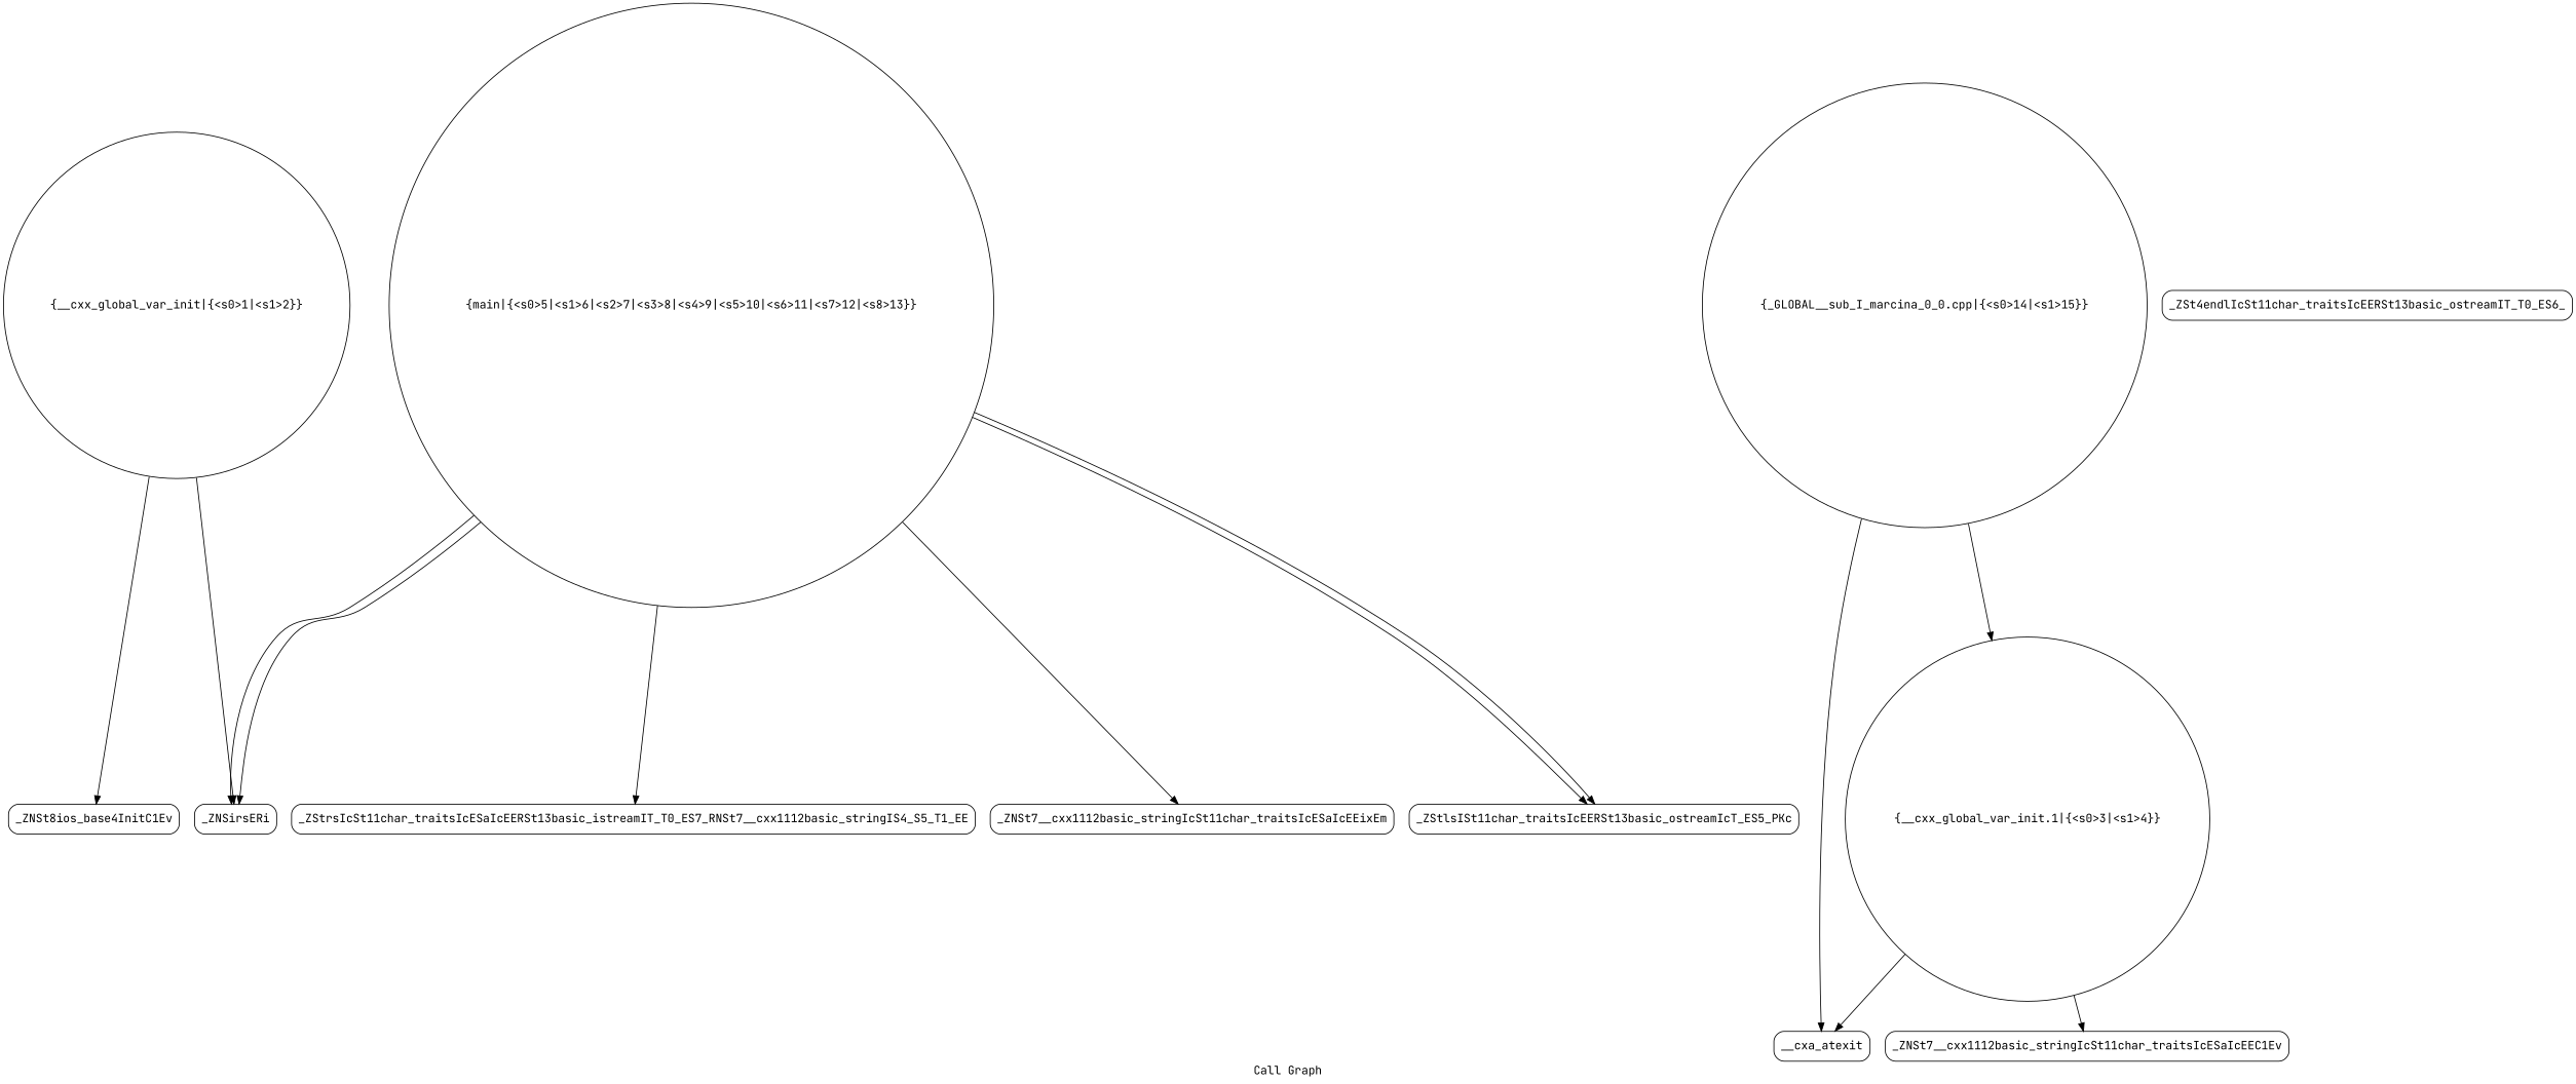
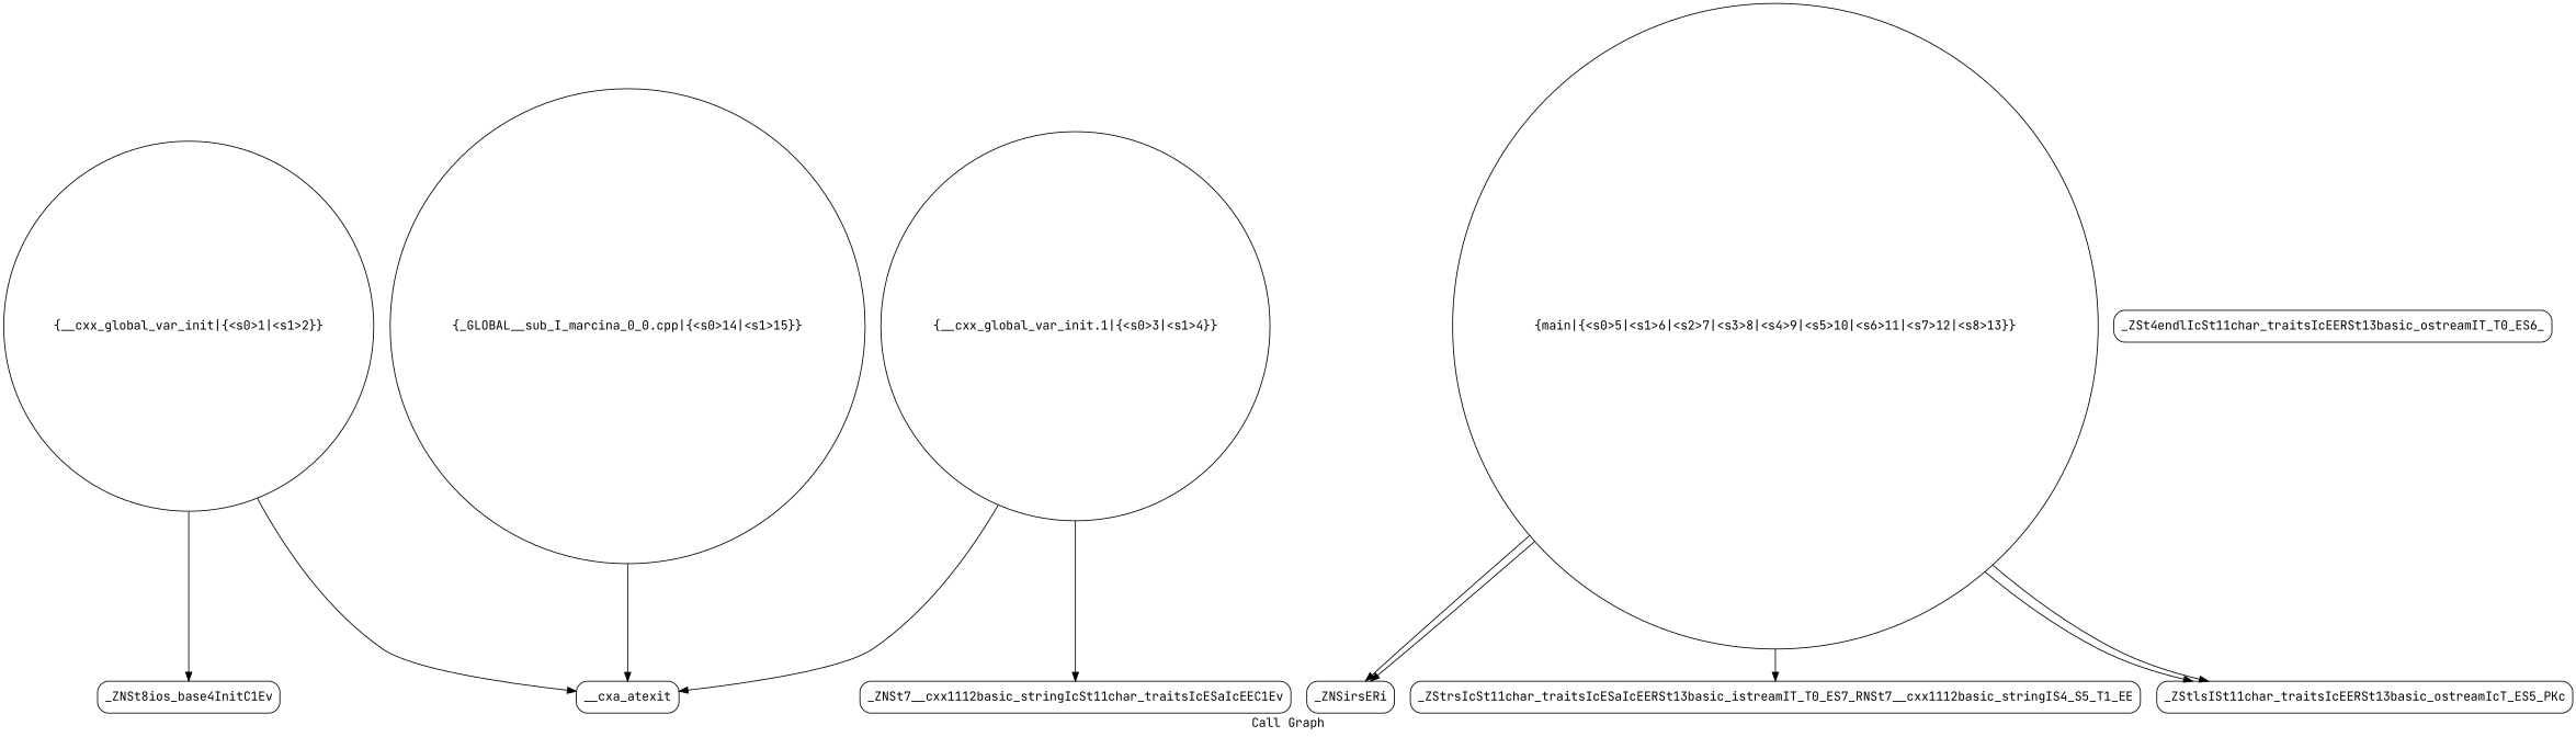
  digraph {
    fontname="JetBrains Mono"
    label="Call Graph"
    node [fontname="JetBrains Mono" shape=Mrecord]
    edge [color=black fontname="JetBrains Mono" tailport=s0]
    n1 [label="{__cxx_global_var_init|{<s0>1|<s1>2}}" shape=circle]
    n2 [label="{_ZNSt8ios_base4InitC1Ev}"]
    n3 [label="{__cxa_atexit}"]
    n4 [label="{main|{<s0>5|<s1>6|<s2>7|<s3>8|<s4>9|<s5>10|<s6>11|<s7>12|<s8>13}}" shape=circle]
    n5 [label="{_ZNSirsERi}"]
    n6 [label="{_ZStrsIcSt11char_traitsIcESaIcEERSt13basic_istreamIT_T0_ES7_RNSt7__cxx1112basic_stringIS4_S5_T1_EE}"]
-   n7 [label="{_ZNSt7__cxx1112basic_stringIcSt11char_traitsIcESaIcEEixEm}"]
    n8 [label="{_ZStlsISt11char_traitsIcEERSt13basic_ostreamIcT_ES5_PKc}"]
    n9 [label="{_ZSt4endlIcSt11char_traitsIcEERSt13basic_ostreamIT_T0_ES6_}"]
    n10 [label="{__cxx_global_var_init.1|{<s0>3|<s1>4}}" shape=circle]
    n11 [label="{_ZNSt7__cxx1112basic_stringIcSt11char_traitsIcESaIcEEC1Ev}"]
    n12 [label="{_GLOBAL__sub_I_marcina_0_0.cpp|{<s0>14|<s1>15}}" shape=circle]
    n1 -> n2
-   n1 -> n5 [tailport=s1]
+   n1 -> n3 [tailport=s1]
    n4 -> n5
    n4 -> n5 [tailport=s1]
    n4 -> n6 [tailport=s2]
-   n4 -> n7 [tailport=s3]
    n4 -> n8 [tailport=s4]
    n4 -> n8 [tailport=s6]
    n10 -> n3 [tailport=s1]
    n10 -> n11
    n12 -> n3
-   n12 -> n10 [tailport=s1]
  }
